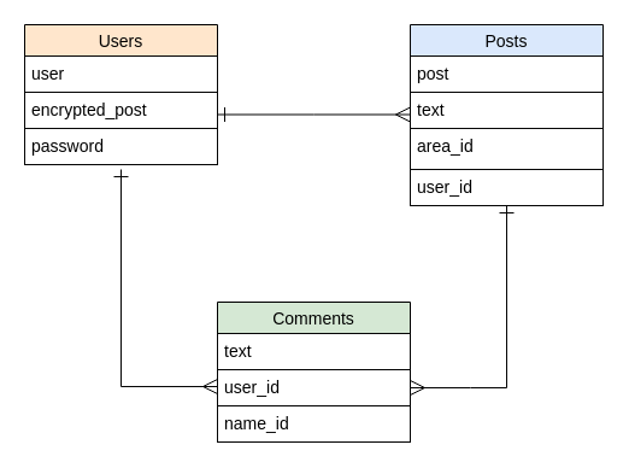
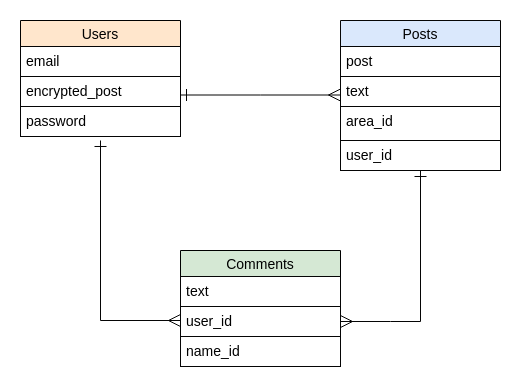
  <mxCell id="0" />
  <mxCell id="1" parent="0" />
  <mxCell id="2" value="Users" style="swimlane;fontStyle=0;childLayout=stackLayout;horizontal=1;startSize=26;horizontalStack=0;resizeParent=1;resizeParentMax=0;resizeLast=0;collapsible=1;marginBottom=0;align=center;fontSize=14;strokeColor=#000000;strokeWidth=1;fillColor=#ffe6cc;fontColor=#000000;" vertex="1" parent="1"><mxGeometry x="20" y="20" width="160" height="116" as="geometry"><mxRectangle x="60" y="190" width="70" height="26" as="alternateBounds" /></mxGeometry></mxCell>
- <mxCell id="3" value="user" style="text;strokeColor=#050505;fillColor=none;spacingLeft=4;spacingRight=4;overflow=hidden;rotatable=0;points=[[0,0.5],[1,0.5]];portConstraint=eastwest;fontSize=14;fontColor=#000000;strokeWidth=1;" vertex="1" parent="2"><mxGeometry y="26" width="160" height="30" as="geometry" /></mxCell>
+ <mxCell id="3" value="email" style="text;strokeColor=#050505;fillColor=none;spacingLeft=4;spacingRight=4;overflow=hidden;rotatable=0;points=[[0,0.5],[1,0.5]];portConstraint=eastwest;fontSize=14;fontColor=#000000;strokeWidth=1;" vertex="1" parent="2"><mxGeometry y="26" width="160" height="30" as="geometry" /></mxCell>
  <mxCell id="4" value="encrypted_post" style="text;strokeColor=#050505;fillColor=none;spacingLeft=4;spacingRight=4;overflow=hidden;rotatable=0;points=[[0,0.5],[1,0.5]];portConstraint=eastwest;fontSize=14;fontColor=#000000;strokeWidth=1;" vertex="1" parent="2"><mxGeometry y="56" width="160" height="30" as="geometry" /></mxCell>
  <mxCell id="5" value="password" style="text;strokeColor=#050505;fillColor=none;spacingLeft=4;spacingRight=4;overflow=hidden;rotatable=0;points=[[0,0.5],[1,0.5]];portConstraint=eastwest;fontSize=14;fontColor=#000000;strokeWidth=1;" vertex="1" parent="2"><mxGeometry y="86" width="160" height="30" as="geometry" /></mxCell>
  <mxCell id="6" value="Comments" style="swimlane;fontStyle=0;childLayout=stackLayout;horizontal=1;startSize=26;horizontalStack=0;resizeParent=1;resizeParentMax=0;resizeLast=0;collapsible=1;marginBottom=0;align=center;fontSize=14;strokeColor=#000000;strokeWidth=1;fillColor=#d5e8d4;fontColor=#000000;" vertex="1" parent="1"><mxGeometry x="180" y="250" width="160" height="116" as="geometry"><mxRectangle x="60" y="190" width="70" height="26" as="alternateBounds" /></mxGeometry></mxCell>
  <mxCell id="7" value="text" style="text;strokeColor=#050505;fillColor=none;spacingLeft=4;spacingRight=4;overflow=hidden;rotatable=0;points=[[0,0.5],[1,0.5]];portConstraint=eastwest;fontSize=14;fontColor=#000000;strokeWidth=1;" vertex="1" parent="6"><mxGeometry y="26" width="160" height="30" as="geometry" /></mxCell>
  <mxCell id="8" value="user_id" style="text;strokeColor=#050505;fillColor=none;spacingLeft=4;spacingRight=4;overflow=hidden;rotatable=0;points=[[0,0.5],[1,0.5]];portConstraint=eastwest;fontSize=14;fontColor=#000000;strokeWidth=1;" vertex="1" parent="6"><mxGeometry y="56" width="160" height="30" as="geometry" /></mxCell>
  <mxCell id="9" value="name_id" style="text;strokeColor=#050505;fillColor=none;spacingLeft=4;spacingRight=4;overflow=hidden;rotatable=0;points=[[0,0.5],[1,0.5]];portConstraint=eastwest;fontSize=14;fontColor=#000000;strokeWidth=1;" vertex="1" parent="6"><mxGeometry y="86" width="160" height="30" as="geometry" /></mxCell>
  <mxCell id="10" value="Posts" style="swimlane;fontStyle=0;childLayout=stackLayout;horizontal=1;startSize=26;horizontalStack=0;resizeParent=1;resizeParentMax=0;resizeLast=0;collapsible=1;marginBottom=0;align=center;fontSize=14;fillColor=#dae8fc;strokeColor=#050505;fontColor=#000000;strokeWidth=1;" vertex="1" parent="1"><mxGeometry x="340" y="20" width="160" height="150" as="geometry"><mxRectangle x="60" y="190" width="70" height="26" as="alternateBounds" /></mxGeometry></mxCell>
  <mxCell id="11" value="post" style="text;strokeColor=#050505;fillColor=none;spacingLeft=4;spacingRight=4;overflow=hidden;rotatable=0;points=[[0,0.5],[1,0.5]];portConstraint=eastwest;fontSize=14;fontColor=#000000;strokeWidth=1;" vertex="1" parent="10"><mxGeometry y="26" width="160" height="30" as="geometry" /></mxCell>
  <mxCell id="12" value="text" style="text;strokeColor=#050505;fillColor=none;spacingLeft=4;spacingRight=4;overflow=hidden;rotatable=0;points=[[0,0.5],[1,0.5]];portConstraint=eastwest;fontSize=14;fontColor=#000000;strokeWidth=1;" vertex="1" parent="10"><mxGeometry y="56" width="160" height="30" as="geometry" /></mxCell>
  <mxCell id="13" value="area_id" style="text;strokeColor=#050505;fillColor=none;spacingLeft=4;spacingRight=4;overflow=hidden;rotatable=0;points=[[0,0.5],[1,0.5]];portConstraint=eastwest;fontSize=14;fontColor=#000000;strokeWidth=1;" vertex="1" parent="10"><mxGeometry y="86" width="160" height="34" as="geometry" /></mxCell>
  <mxCell id="14" value="user_id" style="text;strokeColor=#050505;fillColor=none;spacingLeft=4;spacingRight=4;overflow=hidden;rotatable=0;points=[[0,0.5],[1,0.5]];portConstraint=eastwest;fontSize=14;fontColor=#000000;strokeWidth=1;" vertex="1" parent="10"><mxGeometry y="120" width="160" height="30" as="geometry" /></mxCell>
  <mxCell id="15" value="" style="endArrow=ERmany;html=1;rounded=0;startArrow=ERone;startFill=0;endFill=0;endSize=10;startSize=10;fontColor=#000000;strokeColor=#050505;strokeWidth=1;fontSize=14;" edge="1" parent="1"><mxGeometry relative="1" as="geometry"><mxPoint x="180" y="94.5" as="sourcePoint" /><mxPoint x="340" y="94.5" as="targetPoint" /><Array as="points"><mxPoint x="260" y="94.5" /></Array></mxGeometry></mxCell>
  <mxCell id="16" value="" style="endArrow=ERmany;html=1;rounded=0;startArrow=ERone;startFill=0;endFill=0;endSize=10;startSize=10;exitX=0.5;exitY=1.133;exitDx=0;exitDy=0;exitPerimeter=0;fontColor=#000000;strokeColor=#050505;strokeWidth=1;fontSize=14;" edge="1" parent="1" source="5"><mxGeometry relative="1" as="geometry"><mxPoint x="20" y="320" as="sourcePoint" /><mxPoint x="180" y="320" as="targetPoint" /><Array as="points"><mxPoint x="100" y="320" /></Array></mxGeometry></mxCell>
  <mxCell id="17" value="" style="endArrow=ERmany;html=1;rounded=0;startArrow=ERone;startFill=0;endFill=0;endSize=10;startSize=10;exitX=0.5;exitY=1.133;exitDx=0;exitDy=0;exitPerimeter=0;entryX=1;entryY=0.5;entryDx=0;entryDy=0;fontColor=#000000;strokeColor=#050505;strokeWidth=1;fontSize=14;" edge="1" parent="1" target="8"><mxGeometry relative="1" as="geometry"><mxPoint x="420" y="170" as="sourcePoint" /><mxPoint x="500" y="350.01" as="targetPoint" /><Array as="points"><mxPoint x="420" y="321" /><mxPoint x="390" y="321" /></Array></mxGeometry></mxCell>
